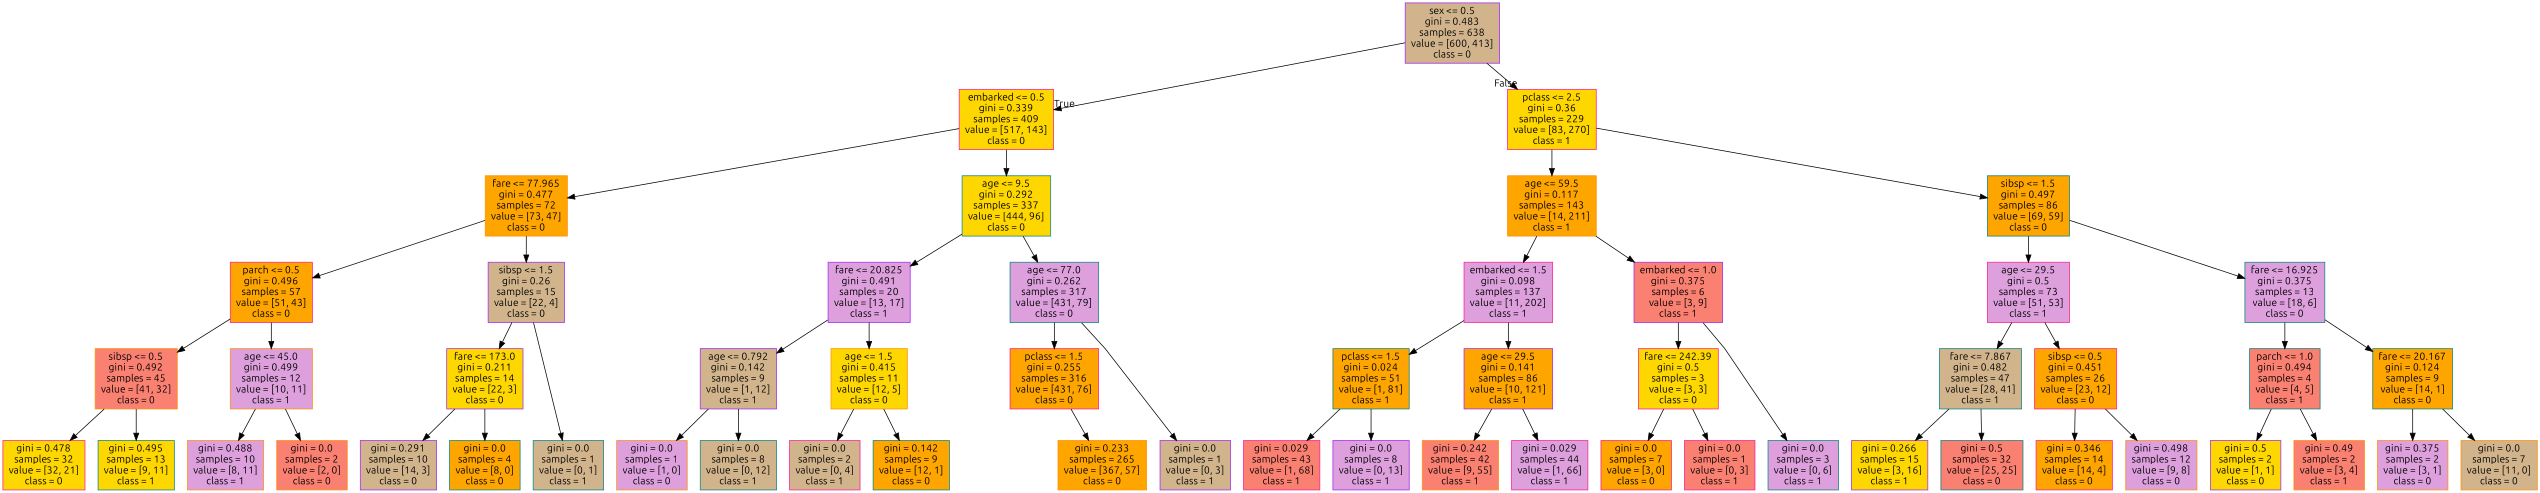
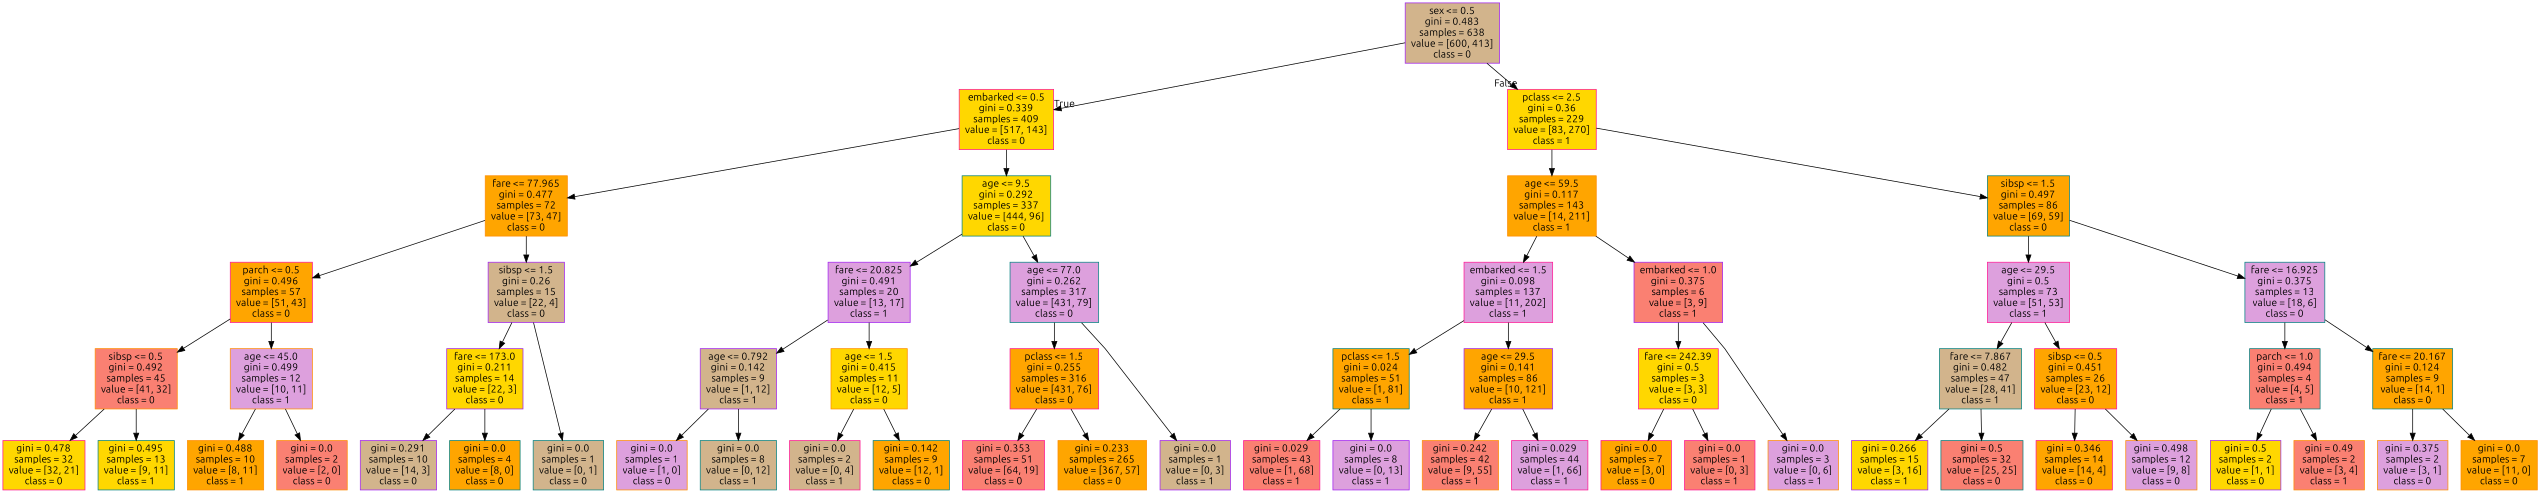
  digraph {
    fontname=Ubuntu
    ranksep=equally
    splines=polyline
    node [color=deeppink fillcolor=orange fontname=Ubuntu shape=box style=filled]
    edge [fontname=Ubuntu]
    n1 [color=purple fillcolor=tan label="sex <= 0.5\ngini = 0.483\nsamples = 638\nvalue = [600, 413]\nclass = 0"]
    n2 [fillcolor=gold label="embarked <= 0.5\ngini = 0.339\nsamples = 409\nvalue = [517, 143]\nclass = 0"]
    n3 [fillcolor=gold label="pclass <= 2.5\ngini = 0.36\nsamples = 229\nvalue = [83, 270]\nclass = 1"]
    n4 [color=darkorange label="fare <= 77.965\ngini = 0.477\nsamples = 72\nvalue = [73, 47]\nclass = 0"]
    n5 [color=teal fillcolor=gold label="age <= 9.5\ngini = 0.292\nsamples = 337\nvalue = [444, 96]\nclass = 0"]
    n6 [color=darkorange label="age <= 59.5\ngini = 0.117\nsamples = 143\nvalue = [14, 211]\nclass = 1"]
    n7 [color=teal label="sibsp <= 1.5\ngini = 0.497\nsamples = 86\nvalue = [69, 59]\nclass = 0"]
    n8 [label="parch <= 0.5\ngini = 0.496\nsamples = 57\nvalue = [51, 43]\nclass = 0"]
    n9 [color=purple fillcolor=tan label="sibsp <= 1.5\ngini = 0.26\nsamples = 15\nvalue = [22, 4]\nclass = 0"]
    n10 [color=purple fillcolor=plum label="fare <= 20.825\ngini = 0.491\nsamples = 20\nvalue = [13, 17]\nclass = 1"]
    n11 [color=teal fillcolor=plum label="age <= 77.0\ngini = 0.262\nsamples = 317\nvalue = [431, 79]\nclass = 0"]
    n12 [fillcolor=plum label="embarked <= 1.5\ngini = 0.098\nsamples = 137\nvalue = [11, 202]\nclass = 1"]
    n13 [color=purple fillcolor=salmon label="embarked <= 1.0\ngini = 0.375\nsamples = 6\nvalue = [3, 9]\nclass = 1"]
    n14 [fillcolor=plum label="age <= 29.5\ngini = 0.5\nsamples = 73\nvalue = [51, 53]\nclass = 1"]
    n15 [color=teal fillcolor=plum label="fare <= 16.925\ngini = 0.375\nsamples = 13\nvalue = [18, 6]\nclass = 0"]
    n16 [color=darkorange fillcolor=salmon label="sibsp <= 0.5\ngini = 0.492\nsamples = 45\nvalue = [41, 32]\nclass = 0"]
    n17 [color=darkorange fillcolor=plum label="age <= 45.0\ngini = 0.499\nsamples = 12\nvalue = [10, 11]\nclass = 1"]
    n18 [color=purple fillcolor=gold label="fare <= 173.0\ngini = 0.211\nsamples = 14\nvalue = [22, 3]\nclass = 0"]
    n19 [color=purple fillcolor=tan label="age <= 0.792\ngini = 0.142\nsamples = 9\nvalue = [1, 12]\nclass = 1"]
    n20 [color=darkorange fillcolor=gold label="age <= 1.5\ngini = 0.415\nsamples = 11\nvalue = [12, 5]\nclass = 0"]
    n21 [label="pclass <= 1.5\ngini = 0.255\nsamples = 316\nvalue = [431, 76]\nclass = 0"]
    n22 [color=teal label="pclass <= 1.5\ngini = 0.024\nsamples = 51\nvalue = [1, 81]\nclass = 1"]
    n23 [color=purple label="age <= 29.5\ngini = 0.141\nsamples = 86\nvalue = [10, 121]\nclass = 1"]
    n24 [fillcolor=gold label="fare <= 242.39\ngini = 0.5\nsamples = 3\nvalue = [3, 3]\nclass = 0"]
    n25 [color=teal fillcolor=tan label="fare <= 7.867\ngini = 0.482\nsamples = 47\nvalue = [28, 41]\nclass = 1"]
    n26 [label="sibsp <= 0.5\ngini = 0.451\nsamples = 26\nvalue = [23, 12]\nclass = 0"]
    n27 [color=teal fillcolor=salmon label="parch <= 1.0\ngini = 0.494\nsamples = 4\nvalue = [4, 5]\nclass = 1"]
    n28 [color=teal label="fare <= 20.167\ngini = 0.124\nsamples = 9\nvalue = [14, 1]\nclass = 0"]
    n29 [fillcolor=gold label="gini = 0.478\nsamples = 32\nvalue = [32, 21]\nclass = 0"]
    n30 [color=teal fillcolor=gold label="gini = 0.495\nsamples = 13\nvalue = [9, 11]\nclass = 1"]
-   n31 [color=darkorange fillcolor=plum label="gini = 0.488\nsamples = 10\nvalue = [8, 11]\nclass = 1"]
+   n31 [color=darkorange label="gini = 0.488\nsamples = 10\nvalue = [8, 11]\nclass = 1"]
    n32 [color=darkorange fillcolor=salmon label="gini = 0.0\nsamples = 2\nvalue = [2, 0]\nclass = 0"]
    n33 [color=purple fillcolor=tan label="gini = 0.291\nsamples = 10\nvalue = [14, 3]\nclass = 0"]
    n34 [color=teal label="gini = 0.0\nsamples = 4\nvalue = [8, 0]\nclass = 0"]
-   n35 [color=teal fillcolor=tan label="gini = 0.0\nsamples = 1\nvalue = [0, 1]\nclass = 1"]
+   n35 [color=teal fillcolor=tan label="gini = 0.0\nsamples = 1\nvalue = [0, 1]\nclass = 0"]
    n36 [color=darkorange fillcolor=plum label="gini = 0.0\nsamples = 1\nvalue = [1, 0]\nclass = 0"]
    n37 [color=teal fillcolor=tan label="gini = 0.0\nsamples = 8\nvalue = [0, 12]\nclass = 1"]
    n38 [fillcolor=tan label="gini = 0.0\nsamples = 2\nvalue = [0, 4]\nclass = 1"]
    n39 [color=teal label="gini = 0.142\nsamples = 9\nvalue = [12, 1]\nclass = 0"]
+   n40 [fillcolor=salmon label="gini = 0.353\nsamples = 51\nvalue = [64, 19]\nclass = 0"]
    n41 [color=darkorange label="gini = 0.233\nsamples = 265\nvalue = [367, 57]\nclass = 0"]
    n42 [color=purple fillcolor=tan label="gini = 0.0\nsamples = 1\nvalue = [0, 3]\nclass = 1"]
    n43 [fillcolor=salmon label="gini = 0.029\nsamples = 43\nvalue = [1, 68]\nclass = 1"]
    n44 [color=purple fillcolor=plum label="gini = 0.0\nsamples = 8\nvalue = [0, 13]\nclass = 1"]
    n45 [color=darkorange fillcolor=salmon label="gini = 0.242\nsamples = 42\nvalue = [9, 55]\nclass = 1"]
    n46 [fillcolor=plum label="gini = 0.029\nsamples = 44\nvalue = [1, 66]\nclass = 1"]
-   n47 [color=teal fillcolor=plum label="gini = 0.0\nsamples = 3\nvalue = [0, 6]\nclass = 1"]
+   n47 [color=darkorange fillcolor=plum label="gini = 0.0\nsamples = 3\nvalue = [0, 6]\nclass = 1"]
    n48 [label="gini = 0.0\nsamples = 7\nvalue = [3, 0]\nclass = 0"]
    n49 [fillcolor=salmon label="gini = 0.0\nsamples = 1\nvalue = [0, 3]\nclass = 1"]
    n50 [color=purple fillcolor=gold label="gini = 0.266\nsamples = 15\nvalue = [3, 16]\nclass = 1"]
    n51 [color=teal fillcolor=salmon label="gini = 0.5\nsamples = 32\nvalue = [25, 25]\nclass = 0"]
    n52 [label="gini = 0.346\nsamples = 14\nvalue = [14, 4]\nclass = 0"]
    n53 [color=darkorange fillcolor=plum label="gini = 0.498\nsamples = 12\nvalue = [9, 8]\nclass = 0"]
    n54 [color=purple fillcolor=gold label="gini = 0.5\nsamples = 2\nvalue = [1, 1]\nclass = 0"]
    n55 [color=darkorange fillcolor=salmon label="gini = 0.49\nsamples = 2\nvalue = [3, 4]\nclass = 1"]
    n56 [color=darkorange fillcolor=plum label="gini = 0.375\nsamples = 2\nvalue = [3, 1]\nclass = 0"]
-   n57 [color=darkorange fillcolor=tan label="gini = 0.0\nsamples = 7\nvalue = [11, 0]\nclass = 0"]
+   n57 [color=darkorange label="gini = 0.0\nsamples = 7\nvalue = [11, 0]\nclass = 0"]
    subgraph sub_1 {
      rank=same
      n1
    }
    subgraph sub_2 {
      rank=same
      n2
      n3
    }
    subgraph sub_3 {
      rank=same
      n4
      n5
      n6
      n7
    }
    subgraph sub_4 {
      rank=same
      n8
      n9
      n10
      n11
      n12
      n13
      n14
      n15
    }
    subgraph sub_5 {
      rank=same
      n16
      n17
      n18
      n19
      n20
      n21
      n22
      n23
      n24
      n25
      n26
      n27
      n28
    }
    subgraph sub_6 {
      rank=same
      n29
      n30
      n31
      n32
      n33
      n34
      n35
      n36
      n37
      n38
      n39
+     n40
      n41
      n42
      n43
      n44
      n45
      n46
      n47
      n48
      n49
      n50
      n51
      n52
      n53
      n54
      n55
      n56
      n57
    }
    n1 -> n2 [headlabel=True labelangle=45 labeldistance=2.5]
    n1 -> n3 [headlabel=False labelangle=-45 labeldistance=2.5]
    n2 -> n4
    n2 -> n5
    n3 -> n6
    n3 -> n7
    n4 -> n8
    n4 -> n9
    n5 -> n10
    n5 -> n11
    n6 -> n12
    n6 -> n13
    n7 -> n14
    n7 -> n15
    n8 -> n16
    n8 -> n17
    n9 -> n18
    n9 -> n35
    n10 -> n19
    n10 -> n20
    n11 -> n21
    n11 -> n42
    n12 -> n22
    n12 -> n23
    n13 -> n24
    n13 -> n47
    n14 -> n25
    n14 -> n26
    n15 -> n27
    n15 -> n28
    n16 -> n29
    n16 -> n30
    n17 -> n31
    n17 -> n32
    n18 -> n33
    n18 -> n34
    n19 -> n36
    n19 -> n37
    n20 -> n38
    n20 -> n39
+   n21 -> n40
    n21 -> n41
    n22 -> n43
    n22 -> n44
    n23 -> n45
    n23 -> n46
    n24 -> n48
    n24 -> n49
    n25 -> n50
    n25 -> n51
    n26 -> n52
    n26 -> n53
    n27 -> n54
    n27 -> n55
    n28 -> n56
    n28 -> n57
  }
